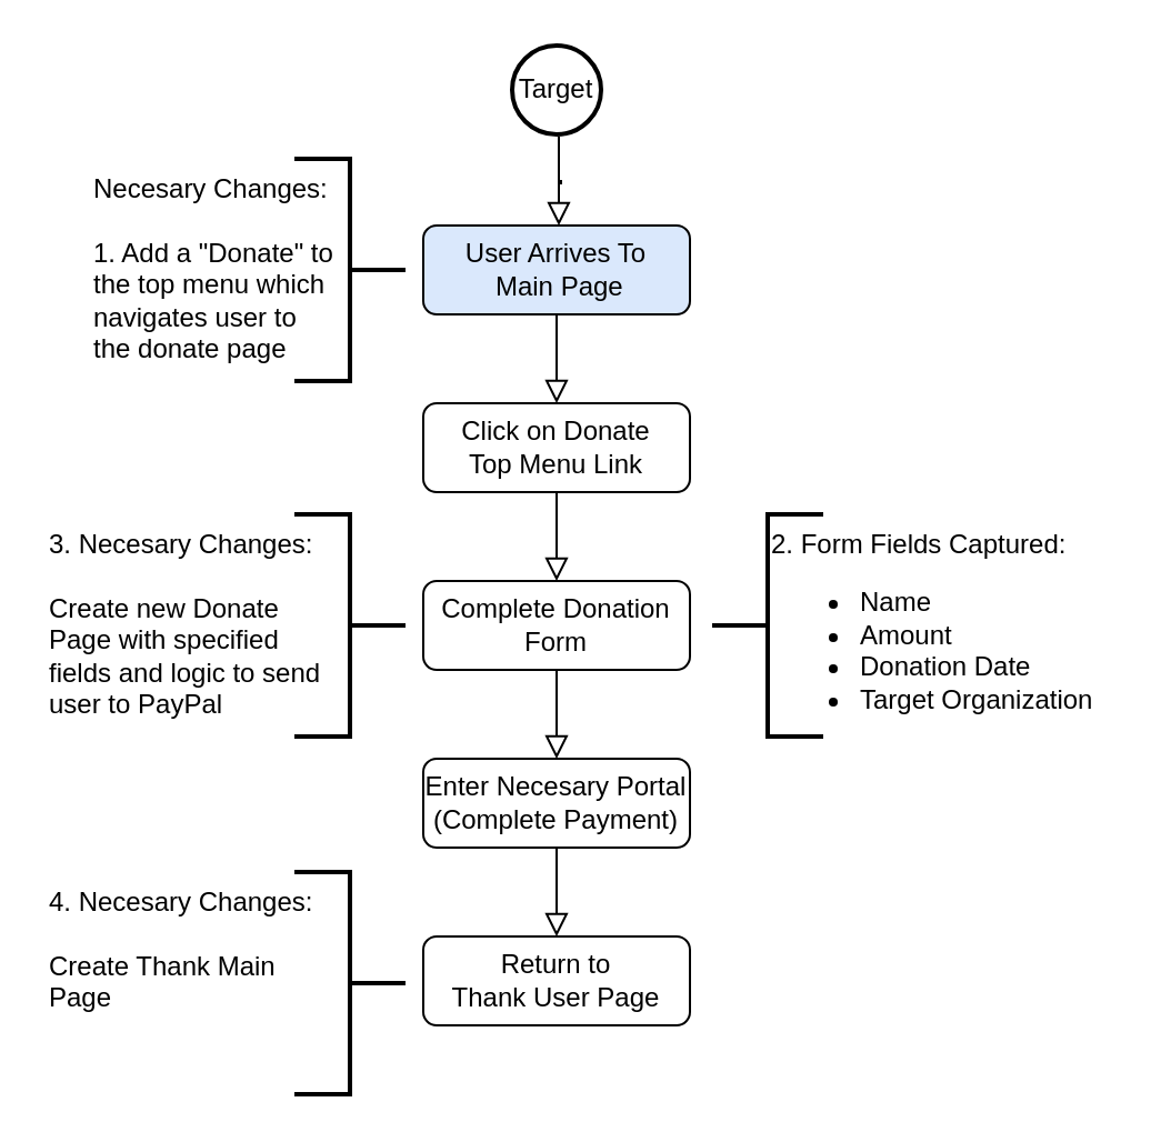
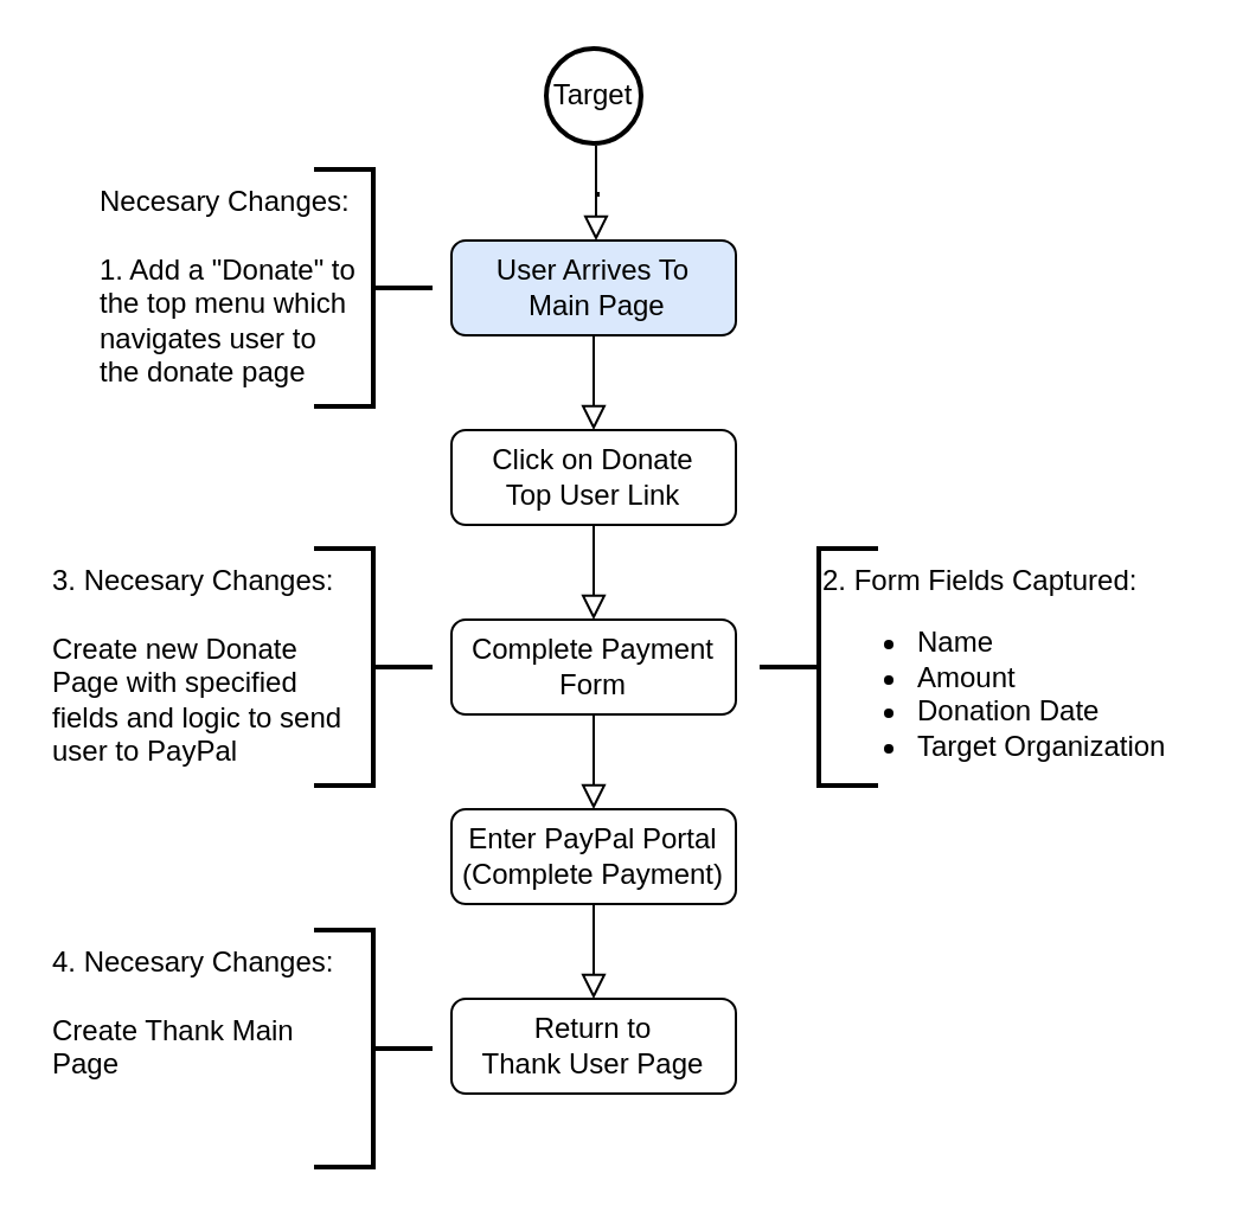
  <mxCell id="0" />
  <mxCell id="1" parent="0" />
  <mxCell id="2" value="" style="rounded=0;html=1;jettySize=auto;orthogonalLoop=1;fontSize=11;endArrow=block;endFill=0;endSize=8;strokeWidth=1;shadow=0;labelBackgroundColor=none;edgeStyle=orthogonalEdgeStyle;" parent="1" source="3" edge="1"><mxGeometry relative="1" as="geometry"><mxPoint x="250" y="181" as="targetPoint" /></mxGeometry></mxCell>
  <mxCell id="3" value="User Arrives To&lt;br&gt;&amp;nbsp;Main Page" style="rounded=1;whiteSpace=wrap;html=1;fontSize=12;glass=0;strokeWidth=1;shadow=0;fillColor=#dae8fc;" parent="1" vertex="1"><mxGeometry x="190" y="101" width="120" height="40" as="geometry" /></mxCell>
  <mxCell id="4" value="" style="rounded=0;html=1;jettySize=auto;orthogonalLoop=1;fontSize=11;endArrow=block;endFill=0;endSize=8;strokeWidth=1;shadow=0;labelBackgroundColor=none;edgeStyle=orthogonalEdgeStyle;" parent="1" source="5" edge="1"><mxGeometry relative="1" as="geometry"><mxPoint x="250" y="261" as="targetPoint" /></mxGeometry></mxCell>
- <mxCell id="5" value="Click on Donate&lt;br&gt;Top Menu Link" style="rounded=1;whiteSpace=wrap;html=1;fontSize=12;glass=0;strokeWidth=1;shadow=0;" parent="1" vertex="1"><mxGeometry x="190" y="181" width="120" height="40" as="geometry" /></mxCell>
+ <mxCell id="5" value="Click on Donate&lt;br&gt;Top User Link" style="rounded=1;whiteSpace=wrap;html=1;fontSize=12;glass=0;strokeWidth=1;shadow=0;" parent="1" vertex="1"><mxGeometry x="190" y="181" width="120" height="40" as="geometry" /></mxCell>
  <mxCell id="6" value="" style="rounded=0;html=1;jettySize=auto;orthogonalLoop=1;fontSize=11;endArrow=block;endFill=0;endSize=8;strokeWidth=1;shadow=0;labelBackgroundColor=none;edgeStyle=orthogonalEdgeStyle;" parent="1" source="7" edge="1"><mxGeometry relative="1" as="geometry"><mxPoint x="250" y="341" as="targetPoint" /></mxGeometry></mxCell>
- <mxCell id="7" value="Complete Donation Form" style="rounded=1;whiteSpace=wrap;html=1;fontSize=12;glass=0;strokeWidth=1;shadow=0;" parent="1" vertex="1"><mxGeometry x="190" y="261" width="120" height="40" as="geometry" /></mxCell>
+ <mxCell id="7" value="Complete Payment Form" style="rounded=1;whiteSpace=wrap;html=1;fontSize=12;glass=0;strokeWidth=1;shadow=0;" parent="1" vertex="1"><mxGeometry x="190" y="261" width="120" height="40" as="geometry" /></mxCell>
  <mxCell id="8" value="" style="strokeWidth=2;html=1;shape=mxgraph.flowchart.annotation_2;align=left;labelPosition=right;pointerEvents=1;" parent="1" vertex="1"><mxGeometry x="320" y="231" width="50" height="100" as="geometry" /></mxCell>
  <mxCell id="9" value="2. Form Fields Captured:&lt;br&gt;&lt;ul&gt;&lt;li&gt;Name&lt;/li&gt;&lt;li&gt;Amount&lt;/li&gt;&lt;li&gt;Donation Date&lt;/li&gt;&lt;li&gt;&lt;span style=&quot;background-color: initial;&quot;&gt;Target Organization&amp;nbsp;&lt;/span&gt;&lt;br&gt;&lt;/li&gt;&lt;/ul&gt;" style="text;html=1;strokeColor=none;fillColor=none;align=left;verticalAlign=top;whiteSpace=wrap;rounded=0;" parent="1" vertex="1"><mxGeometry x="345" y="231" width="160" height="100" as="geometry" /></mxCell>
  <mxCell id="10" value="" style="rounded=0;html=1;jettySize=auto;orthogonalLoop=1;fontSize=11;endArrow=block;endFill=0;endSize=8;strokeWidth=1;shadow=0;labelBackgroundColor=none;edgeStyle=orthogonalEdgeStyle;" parent="1" source="11" edge="1"><mxGeometry relative="1" as="geometry"><mxPoint x="250" y="421" as="targetPoint" /></mxGeometry></mxCell>
- <mxCell id="11" value="Enter Necesary Portal&lt;br&gt;(Complete Payment)" style="rounded=1;whiteSpace=wrap;html=1;fontSize=12;glass=0;strokeWidth=1;shadow=0;" parent="1" vertex="1"><mxGeometry x="190" y="341" width="120" height="40" as="geometry" /></mxCell>
+ <mxCell id="11" value="Enter PayPal Portal&lt;br&gt;(Complete Payment)" style="rounded=1;whiteSpace=wrap;html=1;fontSize=12;glass=0;strokeWidth=1;shadow=0;" parent="1" vertex="1"><mxGeometry x="190" y="341" width="120" height="40" as="geometry" /></mxCell>
  <mxCell id="12" value="Return to&lt;br&gt;Thank User Page" style="rounded=1;whiteSpace=wrap;html=1;fontSize=12;glass=0;strokeWidth=1;shadow=0;" parent="1" vertex="1"><mxGeometry x="190" y="421" width="120" height="40" as="geometry" /></mxCell>
  <mxCell id="13" value="Target" style="strokeWidth=2;html=1;shape=mxgraph.flowchart.start_2;whiteSpace=wrap;" parent="1" vertex="1"><mxGeometry x="230" y="20" width="40" height="40" as="geometry" /></mxCell>
  <mxCell id="14" value="" style="rounded=0;html=1;jettySize=auto;orthogonalLoop=1;fontSize=11;endArrow=block;endFill=0;endSize=8;strokeWidth=1;shadow=0;labelBackgroundColor=none;edgeStyle=orthogonalEdgeStyle;" parent="1" edge="1"><mxGeometry relative="1" as="geometry"><mxPoint x="251" y="61" as="sourcePoint" /><mxPoint x="251" y="101" as="targetPoint" /><Array as="points"><mxPoint x="251" y="82" /><mxPoint x="252" y="82" /><mxPoint x="252" y="81" /><mxPoint x="251" y="81" /></Array></mxGeometry></mxCell>
  <mxCell id="15" value="" style="strokeWidth=2;html=1;shape=mxgraph.flowchart.annotation_2;align=left;labelPosition=right;pointerEvents=1;rotation=-180;" parent="1" vertex="1"><mxGeometry x="132" y="71" width="50" height="100" as="geometry" /></mxCell>
  <mxCell id="16" value="Necesary Changes:&lt;br&gt;&lt;br&gt;1. Add a &quot;Donate&quot; to the top menu which navigates user to the donate page" style="text;html=1;strokeColor=none;fillColor=none;align=left;verticalAlign=top;whiteSpace=wrap;rounded=0;" parent="1" vertex="1"><mxGeometry x="40" y="71" width="110" height="99" as="geometry" /></mxCell>
  <mxCell id="17" value="" style="strokeWidth=2;html=1;shape=mxgraph.flowchart.annotation_2;align=left;labelPosition=right;pointerEvents=1;rotation=-180;" parent="1" vertex="1"><mxGeometry x="132" y="231" width="50" height="100" as="geometry" /></mxCell>
  <mxCell id="18" value="3. Necesary Changes:&lt;br&gt;&lt;br&gt;Create new Donate Page with specified fields and logic to send user to PayPal" style="text;html=1;strokeColor=none;fillColor=none;align=left;verticalAlign=top;whiteSpace=wrap;rounded=0;" parent="1" vertex="1"><mxGeometry x="20" y="231" width="130" height="99" as="geometry" /></mxCell>
  <mxCell id="19" value="" style="strokeWidth=2;html=1;shape=mxgraph.flowchart.annotation_2;align=left;labelPosition=right;pointerEvents=1;rotation=-180;" parent="1" vertex="1"><mxGeometry x="132" y="392" width="50" height="100" as="geometry" /></mxCell>
  <mxCell id="20" value="4. Necesary Changes:&lt;br&gt;&lt;br&gt;Create Thank Main Page" style="text;html=1;strokeColor=none;fillColor=none;align=left;verticalAlign=top;whiteSpace=wrap;rounded=0;" parent="1" vertex="1"><mxGeometry x="20" y="392" width="130" height="99" as="geometry" /></mxCell>
